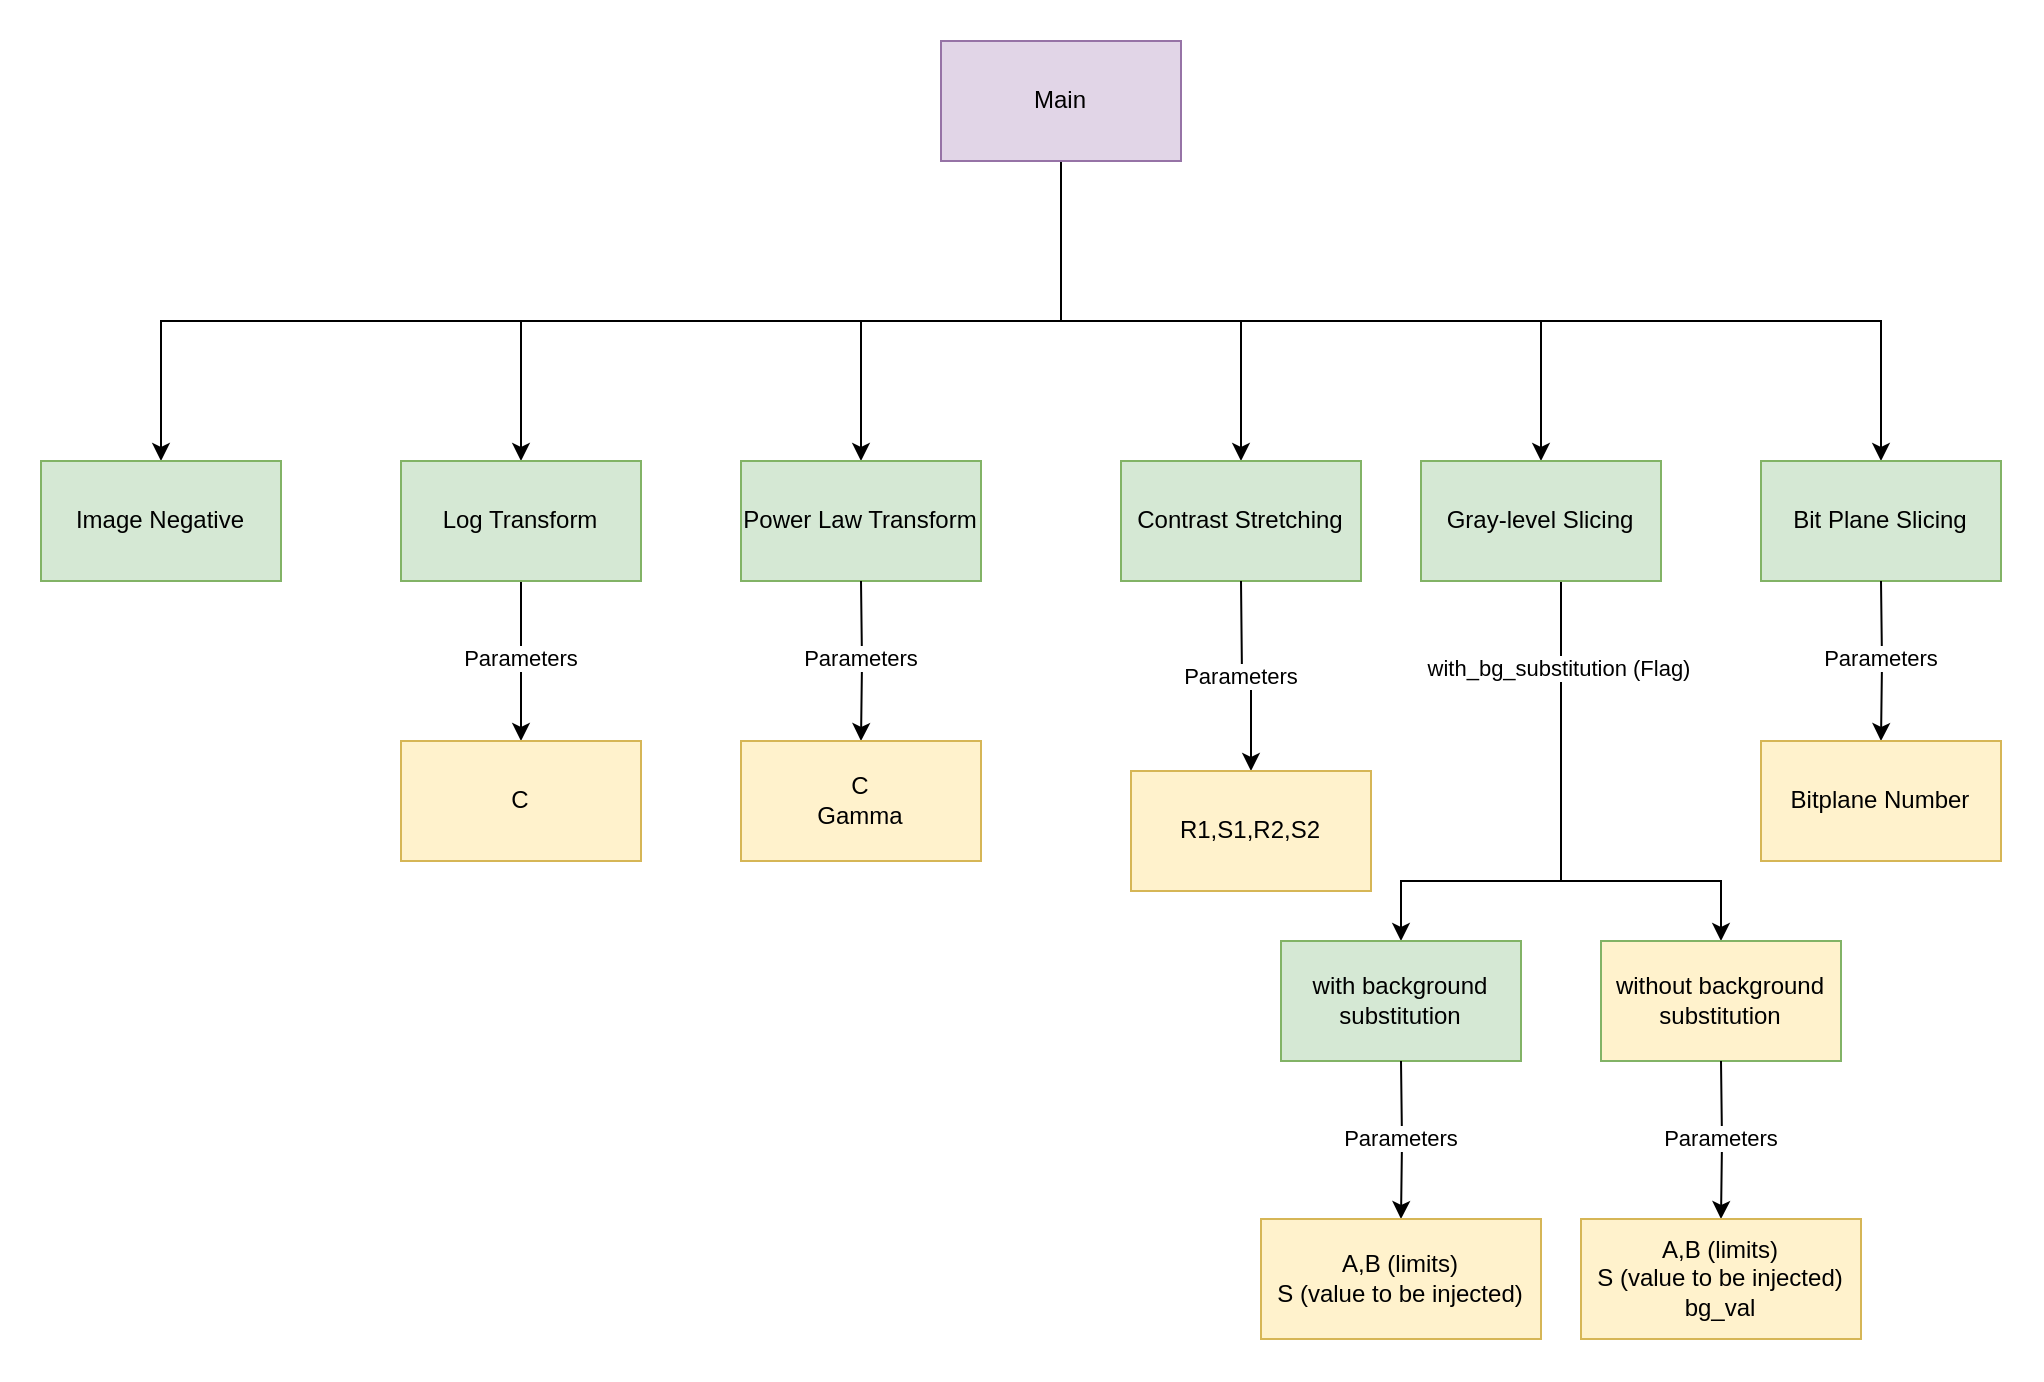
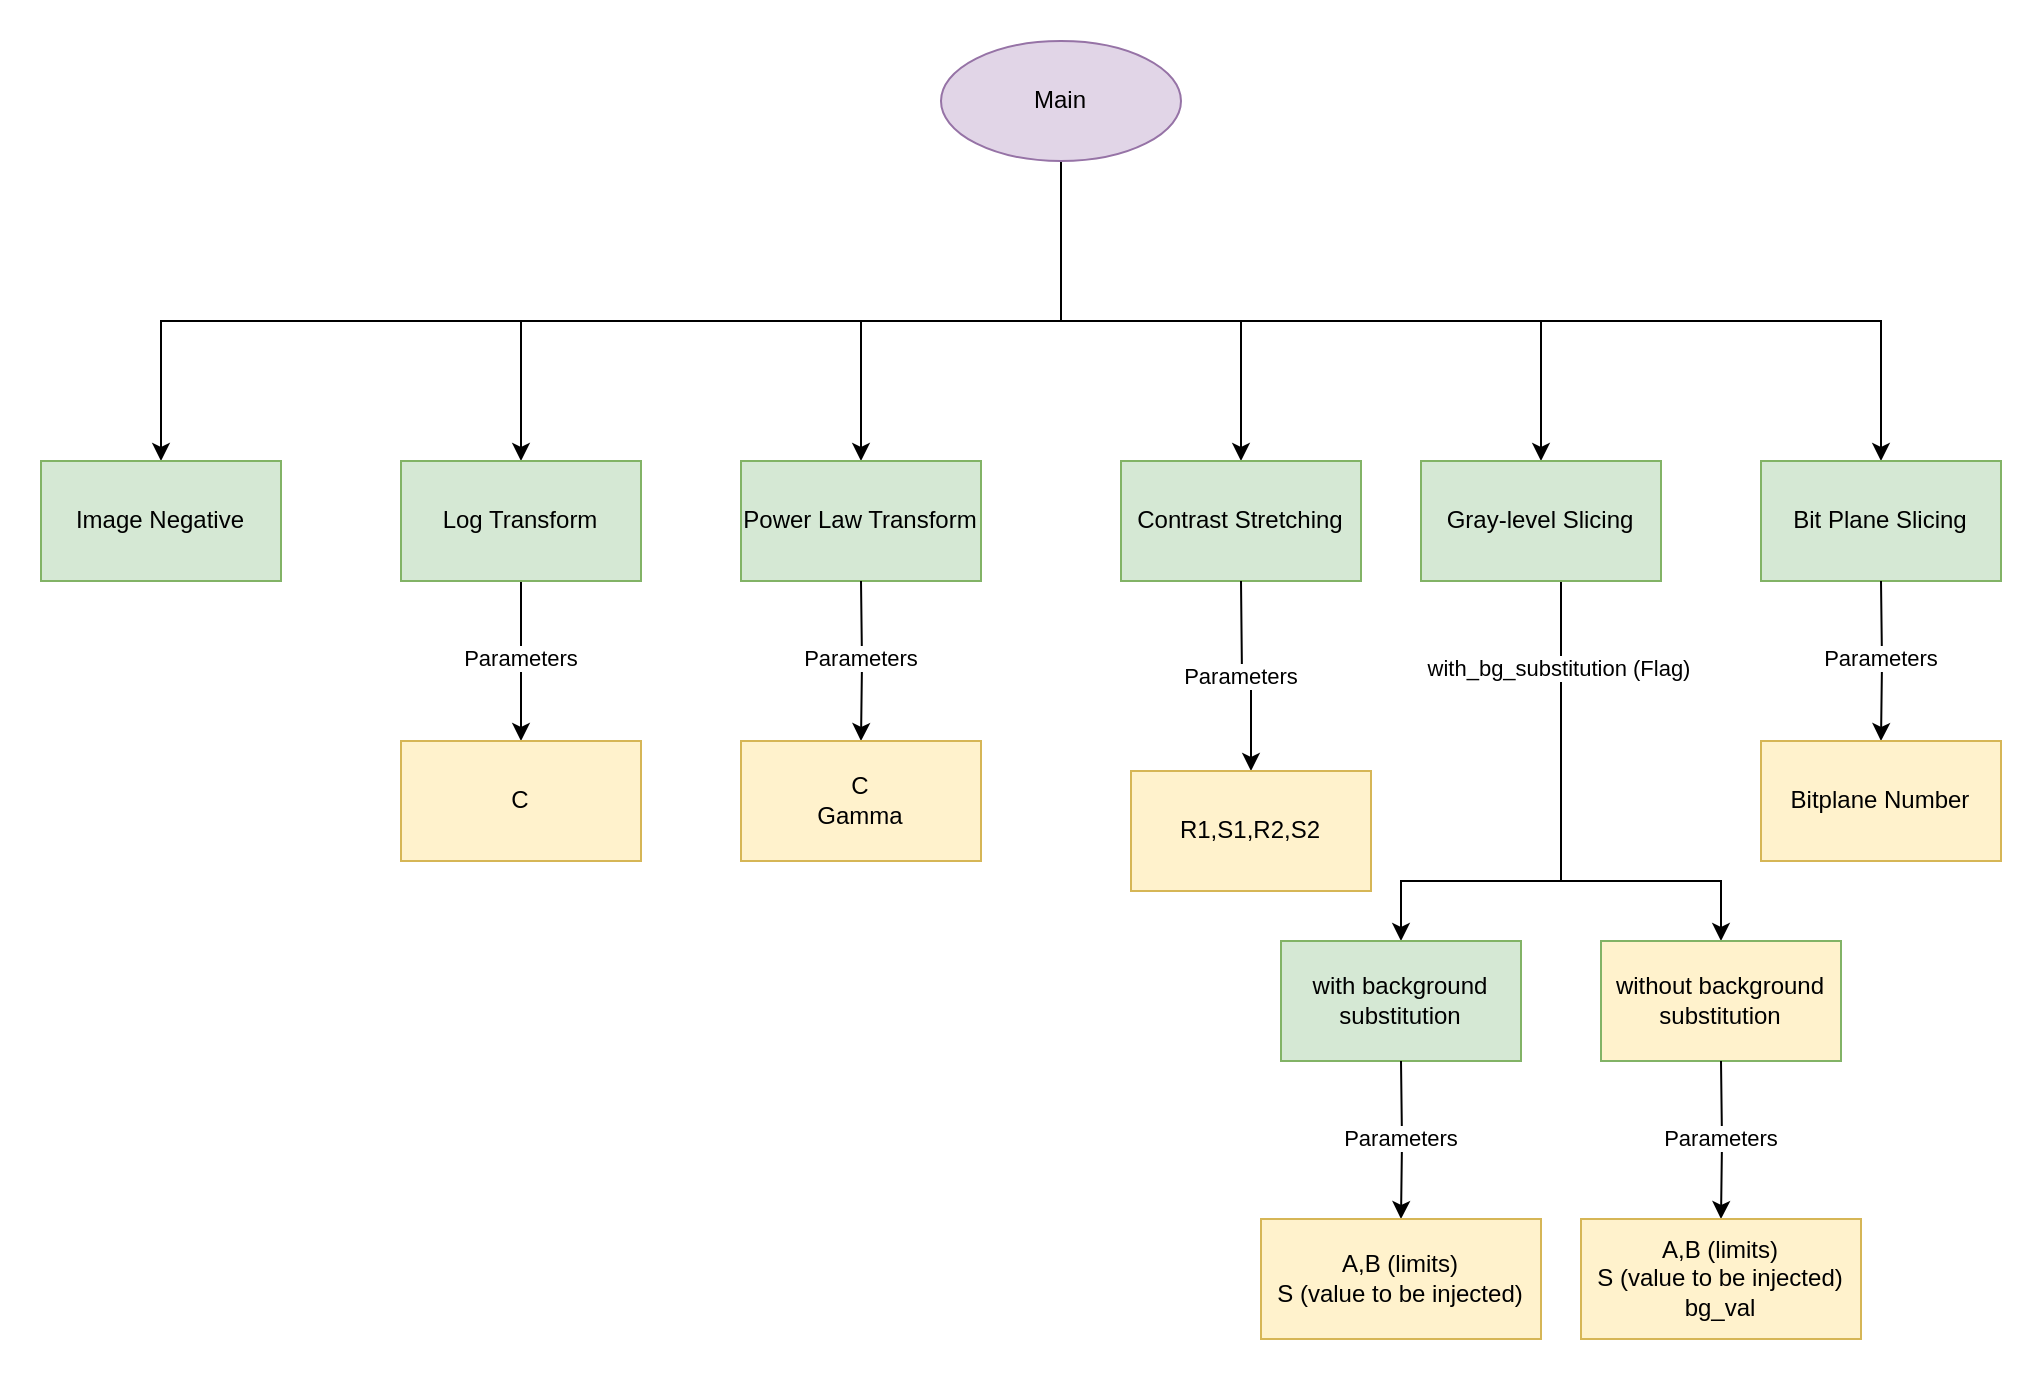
  <mxCell id="0" />
  <mxCell id="1" parent="0" />
  <mxCell id="2" style="edgeStyle=orthogonalEdgeStyle;rounded=0;orthogonalLoop=1;jettySize=auto;html=1;entryX=0.5;entryY=0;entryDx=0;entryDy=0;" edge="1" parent="1" source="8" target="9"><mxGeometry relative="1" as="geometry"><Array as="points"><mxPoint x="530" y="160" /><mxPoint x="80" y="160" /></Array></mxGeometry></mxCell>
  <mxCell id="3" style="edgeStyle=orthogonalEdgeStyle;rounded=0;orthogonalLoop=1;jettySize=auto;html=1;entryX=0.5;entryY=0;entryDx=0;entryDy=0;" edge="1" parent="1" source="8" target="12"><mxGeometry relative="1" as="geometry"><Array as="points"><mxPoint x="530" y="160" /><mxPoint x="260" y="160" /></Array></mxGeometry></mxCell>
  <mxCell id="4" style="edgeStyle=orthogonalEdgeStyle;rounded=0;orthogonalLoop=1;jettySize=auto;html=1;entryX=0.5;entryY=0;entryDx=0;entryDy=0;" edge="1" parent="1" source="8" target="14"><mxGeometry relative="1" as="geometry"><Array as="points"><mxPoint x="530" y="160" /><mxPoint x="430" y="160" /></Array></mxGeometry></mxCell>
  <mxCell id="5" style="edgeStyle=orthogonalEdgeStyle;rounded=0;orthogonalLoop=1;jettySize=auto;html=1;entryX=0.5;entryY=0;entryDx=0;entryDy=0;" edge="1" parent="1" source="8" target="15"><mxGeometry relative="1" as="geometry"><Array as="points"><mxPoint x="530" y="160" /><mxPoint x="620" y="160" /></Array></mxGeometry></mxCell>
  <mxCell id="6" style="edgeStyle=orthogonalEdgeStyle;rounded=0;orthogonalLoop=1;jettySize=auto;html=1;entryX=0.5;entryY=0;entryDx=0;entryDy=0;" edge="1" parent="1" source="8" target="19"><mxGeometry relative="1" as="geometry"><Array as="points"><mxPoint x="530" y="160" /><mxPoint x="770" y="160" /></Array></mxGeometry></mxCell>
  <mxCell id="7" style="edgeStyle=orthogonalEdgeStyle;rounded=0;orthogonalLoop=1;jettySize=auto;html=1;entryX=0.5;entryY=0;entryDx=0;entryDy=0;" edge="1" parent="1" source="8" target="20"><mxGeometry relative="1" as="geometry"><Array as="points"><mxPoint x="530" y="160" /><mxPoint x="940" y="160" /></Array></mxGeometry></mxCell>
- <mxCell id="8" value="Main" style="rounded=0;whiteSpace=wrap;html=1;fillColor=#e1d5e7;strokeColor=#9673a6;" vertex="1" parent="1"><mxGeometry x="470" y="20" width="120" height="60" as="geometry" /></mxCell>
+ <mxCell id="8" value="Main" style="ellipse;whiteSpace=wrap;html=1;fillColor=#e1d5e7;strokeColor=#9673a6;" vertex="1" parent="1"><mxGeometry x="470" y="20" width="120" height="60" as="geometry" /></mxCell>
  <mxCell id="9" value="Image Negative" style="rounded=0;whiteSpace=wrap;html=1;fillColor=#d5e8d4;strokeColor=#82b366;" vertex="1" parent="1"><mxGeometry x="20" y="230" width="120" height="60" as="geometry" /></mxCell>
  <mxCell id="10" value="" style="edgeStyle=orthogonalEdgeStyle;rounded=0;orthogonalLoop=1;jettySize=auto;html=1;" edge="1" parent="1" source="12" target="13"><mxGeometry relative="1" as="geometry" /></mxCell>
  <mxCell id="11" value="Parameters" style="edgeLabel;html=1;align=center;verticalAlign=middle;resizable=0;points=[];" vertex="1" connectable="0" parent="10"><mxGeometry x="-0.05" y="-1" relative="1" as="geometry"><mxPoint as="offset" /></mxGeometry></mxCell>
  <mxCell id="12" value="Log Transform" style="rounded=0;whiteSpace=wrap;html=1;fillColor=#d5e8d4;strokeColor=#82b366;" vertex="1" parent="1"><mxGeometry x="200" y="230" width="120" height="60" as="geometry" /></mxCell>
  <mxCell id="13" value="C" style="rounded=0;whiteSpace=wrap;html=1;fillColor=#fff2cc;strokeColor=#d6b656;" vertex="1" parent="1"><mxGeometry x="200" y="370" width="120" height="60" as="geometry" /></mxCell>
  <mxCell id="14" value="Power Law Transform" style="rounded=0;whiteSpace=wrap;html=1;fillColor=#d5e8d4;strokeColor=#82b366;" vertex="1" parent="1"><mxGeometry x="370" y="230" width="120" height="60" as="geometry" /></mxCell>
  <mxCell id="15" value="Contrast Stretching" style="rounded=0;whiteSpace=wrap;html=1;fillColor=#d5e8d4;strokeColor=#82b366;" vertex="1" parent="1"><mxGeometry x="560" y="230" width="120" height="60" as="geometry" /></mxCell>
  <mxCell id="16" style="edgeStyle=orthogonalEdgeStyle;rounded=0;orthogonalLoop=1;jettySize=auto;html=1;entryX=0.5;entryY=0;entryDx=0;entryDy=0;" edge="1" parent="1" target="30"><mxGeometry relative="1" as="geometry"><mxPoint x="800" y="290" as="sourcePoint" /><Array as="points"><mxPoint x="780" y="290" /><mxPoint x="780" y="440" /><mxPoint x="700" y="440" /></Array></mxGeometry></mxCell>
  <mxCell id="17" style="edgeStyle=orthogonalEdgeStyle;rounded=0;orthogonalLoop=1;jettySize=auto;html=1;entryX=0.5;entryY=0;entryDx=0;entryDy=0;" edge="1" parent="1" target="31"><mxGeometry relative="1" as="geometry"><mxPoint x="800" y="290" as="sourcePoint" /><Array as="points"><mxPoint x="780" y="290" /><mxPoint x="780" y="440" /><mxPoint x="860" y="440" /></Array></mxGeometry></mxCell>
  <mxCell id="18" value="with_bg_substitution (Flag)" style="edgeLabel;html=1;align=center;verticalAlign=middle;resizable=0;points=[];" vertex="1" connectable="0" parent="17"><mxGeometry x="-0.55" y="-2" relative="1" as="geometry"><mxPoint as="offset" /></mxGeometry></mxCell>
  <mxCell id="19" value="Gray-level Slicing" style="rounded=0;whiteSpace=wrap;html=1;fillColor=#d5e8d4;strokeColor=#82b366;" vertex="1" parent="1"><mxGeometry x="710" y="230" width="120" height="60" as="geometry" /></mxCell>
  <mxCell id="20" value="Bit Plane Slicing" style="rounded=0;whiteSpace=wrap;html=1;fillColor=#d5e8d4;strokeColor=#82b366;" vertex="1" parent="1"><mxGeometry x="880" y="230" width="120" height="60" as="geometry" /></mxCell>
  <mxCell id="21" value="" style="edgeStyle=orthogonalEdgeStyle;rounded=0;orthogonalLoop=1;jettySize=auto;html=1;" edge="1" parent="1" target="23"><mxGeometry relative="1" as="geometry"><mxPoint x="430" y="290" as="sourcePoint" /></mxGeometry></mxCell>
  <mxCell id="22" value="Parameters" style="edgeLabel;html=1;align=center;verticalAlign=middle;resizable=0;points=[];" vertex="1" connectable="0" parent="21"><mxGeometry x="-0.05" y="-1" relative="1" as="geometry"><mxPoint as="offset" /></mxGeometry></mxCell>
  <mxCell id="23" value="C&lt;br&gt;Gamma" style="rounded=0;whiteSpace=wrap;html=1;fillColor=#fff2cc;strokeColor=#d6b656;" vertex="1" parent="1"><mxGeometry x="370" y="370" width="120" height="60" as="geometry" /></mxCell>
  <mxCell id="24" value="" style="edgeStyle=orthogonalEdgeStyle;rounded=0;orthogonalLoop=1;jettySize=auto;html=1;" edge="1" parent="1" target="26"><mxGeometry relative="1" as="geometry"><mxPoint x="620" y="290" as="sourcePoint" /></mxGeometry></mxCell>
  <mxCell id="25" value="Parameters" style="edgeLabel;html=1;align=center;verticalAlign=middle;resizable=0;points=[];" vertex="1" connectable="0" parent="24"><mxGeometry x="-0.05" y="-1" relative="1" as="geometry"><mxPoint as="offset" /></mxGeometry></mxCell>
  <mxCell id="26" value="R1,S1,R2,S2" style="rounded=0;whiteSpace=wrap;html=1;fillColor=#fff2cc;strokeColor=#d6b656;" vertex="1" parent="1"><mxGeometry x="565" y="385" width="120" height="60" as="geometry" /></mxCell>
  <mxCell id="27" value="" style="edgeStyle=orthogonalEdgeStyle;rounded=0;orthogonalLoop=1;jettySize=auto;html=1;" edge="1" parent="1" target="29"><mxGeometry relative="1" as="geometry"><mxPoint x="940" y="290" as="sourcePoint" /></mxGeometry></mxCell>
  <mxCell id="28" value="Parameters" style="edgeLabel;html=1;align=center;verticalAlign=middle;resizable=0;points=[];" vertex="1" connectable="0" parent="27"><mxGeometry x="-0.05" y="-1" relative="1" as="geometry"><mxPoint as="offset" /></mxGeometry></mxCell>
  <mxCell id="29" value="Bitplane Number" style="rounded=0;whiteSpace=wrap;html=1;fillColor=#fff2cc;strokeColor=#d6b656;" vertex="1" parent="1"><mxGeometry x="880" y="370" width="120" height="60" as="geometry" /></mxCell>
  <mxCell id="30" value="with background substitution" style="rounded=0;whiteSpace=wrap;html=1;fillColor=#d5e8d4;strokeColor=#82b366;" vertex="1" parent="1"><mxGeometry x="640" y="470" width="120" height="60" as="geometry" /></mxCell>
  <mxCell id="31" value="without background substitution" style="rounded=0;whiteSpace=wrap;html=1;fillColor=#fff2cc;strokeColor=#82b366;" vertex="1" parent="1"><mxGeometry x="800" y="470" width="120" height="60" as="geometry" /></mxCell>
  <mxCell id="32" value="&lt;span style=&quot;color: rgba(0 , 0 , 0 , 0) ; font-family: monospace ; font-size: 0px&quot;&gt;%3CmxGraphModel%3E%3Croot%3E%3CmxCell%20id%3D%220%22%2F%3E%3CmxCell%20id%3D%221%22%20parent%3D%220%22%2F%3E%3CmxCell%20id%3D%222%22%20value%3D%22with%20background%20substitution%22%20style%3D%22rounded%3D0%3BwhiteSpace%3Dwrap%3Bhtml%3D1%3BfillColor%3D%23d5e8d4%3BstrokeColor%3D%2382b366%3B%22%20vertex%3D%221%22%20parent%3D%221%22%3E%3CmxGeometry%20x%3D%22630%22%20y%3D%22480%22%20width%3D%22120%22%20height%3D%2260%22%20as%3D%22geometry%22%2F%3E%3C%2FmxCell%3E%3C%2Froot%3E%3C%2FmxGraphModel%3E&lt;/span&gt;" style="text;html=1;align=center;verticalAlign=middle;resizable=0;points=[];autosize=1;" vertex="1" parent="1"><mxGeometry x="867" y="629" width="20" height="20" as="geometry" /></mxCell>
  <mxCell id="33" value="" style="edgeStyle=orthogonalEdgeStyle;rounded=0;orthogonalLoop=1;jettySize=auto;html=1;" edge="1" parent="1" target="35"><mxGeometry relative="1" as="geometry"><mxPoint x="700" y="530" as="sourcePoint" /></mxGeometry></mxCell>
  <mxCell id="34" value="Parameters" style="edgeLabel;html=1;align=center;verticalAlign=middle;resizable=0;points=[];" vertex="1" connectable="0" parent="33"><mxGeometry x="-0.05" y="-1" relative="1" as="geometry"><mxPoint as="offset" /></mxGeometry></mxCell>
  <mxCell id="35" value="A,B (limits)&lt;br&gt;S (value to be injected)&lt;br&gt;" style="rounded=0;whiteSpace=wrap;html=1;fillColor=#fff2cc;strokeColor=#d6b656;" vertex="1" parent="1"><mxGeometry x="630" y="609" width="140" height="60" as="geometry" /></mxCell>
  <mxCell id="36" value="" style="edgeStyle=orthogonalEdgeStyle;rounded=0;orthogonalLoop=1;jettySize=auto;html=1;" edge="1" parent="1" target="38"><mxGeometry relative="1" as="geometry"><mxPoint x="860" y="530" as="sourcePoint" /></mxGeometry></mxCell>
  <mxCell id="37" value="Parameters" style="edgeLabel;html=1;align=center;verticalAlign=middle;resizable=0;points=[];" vertex="1" connectable="0" parent="36"><mxGeometry x="-0.05" y="-1" relative="1" as="geometry"><mxPoint as="offset" /></mxGeometry></mxCell>
  <mxCell id="38" value="A,B (limits)&lt;br&gt;S (value to be injected)&lt;br&gt;bg_val" style="rounded=0;whiteSpace=wrap;html=1;fillColor=#fff2cc;strokeColor=#d6b656;" vertex="1" parent="1"><mxGeometry x="790" y="609" width="140" height="60" as="geometry" /></mxCell>
